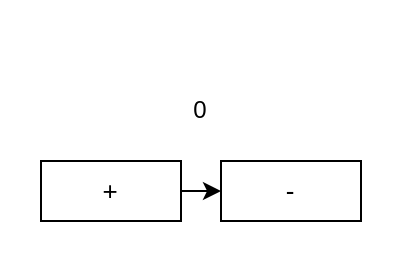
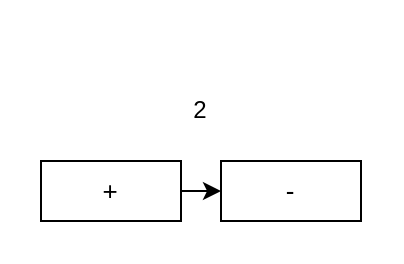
  <mxCell id="0" />
  <mxCell id="1" parent="0" />
- <mxCell id="2" value="0" style="text;html=1;strokeColor=none;fillColor=none;align=center;verticalAlign=middle;whiteSpace=wrap;rounded=0;" vertex="1" parent="1"><mxGeometry x="40" y="20" width="120" height="70" as="geometry" /></mxCell>
+ <mxCell id="2" value="2" style="text;html=1;strokeColor=none;fillColor=none;align=center;verticalAlign=middle;whiteSpace=wrap;rounded=0;" vertex="1" parent="1"><mxGeometry x="40" y="20" width="120" height="70" as="geometry" /></mxCell>
  <mxCell id="3" value="" style="edgeStyle=none;html=1;fontSize=13;" edge="1" parent="1" source="4" target="5"><mxGeometry relative="1" as="geometry" /></mxCell>
  <mxCell id="4" value="" style="rounded=0;whiteSpace=wrap;html=1;fontSize=13;" vertex="1" parent="1"><mxGeometry x="20" y="80" width="70" height="30" as="geometry" /></mxCell>
  <mxCell id="5" value="" style="rounded=0;whiteSpace=wrap;html=1;fontSize=13;" vertex="1" parent="1"><mxGeometry x="110" y="80" width="70" height="30" as="geometry" /></mxCell>
  <mxCell id="6" value="+" style="text;html=1;strokeColor=none;fillColor=none;align=center;verticalAlign=middle;whiteSpace=wrap;rounded=0;fontSize=13;" vertex="1" parent="1"><mxGeometry x="25" y="80" width="60" height="30" as="geometry" /></mxCell>
  <mxCell id="7" value="-" style="text;html=1;strokeColor=none;fillColor=none;align=center;verticalAlign=middle;whiteSpace=wrap;rounded=0;fontSize=13;" vertex="1" parent="1"><mxGeometry x="115" y="80" width="60" height="30" as="geometry" /></mxCell>
